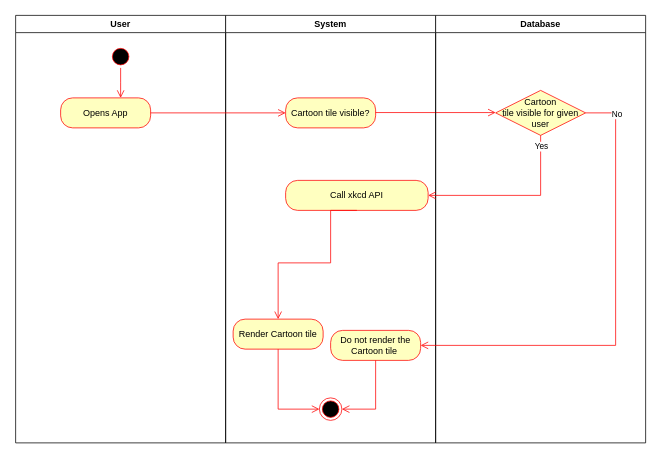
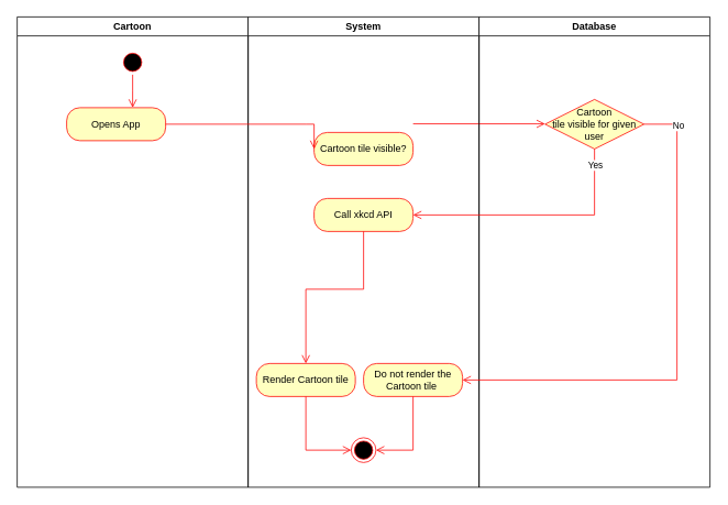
  <mxCell id="0" />
  <mxCell id="1" parent="0" />
- <mxCell id="2" value="User" style="swimlane;whiteSpace=wrap" vertex="1" parent="1"><mxGeometry x="20" y="20" width="280" height="570" as="geometry" /></mxCell>
+ <mxCell id="2" value="Cartoon" style="swimlane;whiteSpace=wrap" vertex="1" parent="1"><mxGeometry x="20" y="20" width="280" height="570" as="geometry" /></mxCell>
  <mxCell id="3" value="" style="ellipse;shape=startState;fillColor=#000000;strokeColor=#ff0000;" vertex="1" parent="2"><mxGeometry x="125" y="40" width="30" height="30" as="geometry" /></mxCell>
  <mxCell id="4" value="" style="edgeStyle=elbowEdgeStyle;elbow=horizontal;verticalAlign=bottom;endArrow=open;endSize=8;strokeColor=#FF0000;endFill=1;rounded=0" edge="1" parent="2" source="3"><mxGeometry x="125" y="40" as="geometry"><mxPoint x="140" y="110" as="targetPoint" /></mxGeometry></mxCell>
  <mxCell id="5" value="Opens App" style="rounded=1;whiteSpace=wrap;html=1;arcSize=40;fontColor=#000000;fillColor=#ffffc0;strokeColor=#ff0000;" vertex="1" parent="2"><mxGeometry x="60" y="110" width="120" height="40" as="geometry" /></mxCell>
  <mxCell id="6" value="System" style="swimlane;whiteSpace=wrap" vertex="1" parent="1"><mxGeometry x="300" y="20" width="280" height="570" as="geometry" /></mxCell>
  <mxCell id="7" value="" style="ellipse;shape=endState;fillColor=#000000;strokeColor=#ff0000" vertex="1" parent="6"><mxGeometry x="125" y="510" width="30" height="30" as="geometry" /></mxCell>
- <mxCell id="8" value="Cartoon tile visible?" style="rounded=1;whiteSpace=wrap;html=1;arcSize=40;fontColor=#000000;fillColor=#ffffc0;strokeColor=#ff0000;" vertex="1" parent="6"><mxGeometry x="80" y="110" width="120" height="40" as="geometry" /></mxCell>
+ <mxCell id="8" value="Cartoon tile visible?" style="rounded=1;whiteSpace=wrap;html=1;arcSize=40;fontColor=#000000;fillColor=#ffffc0;strokeColor=#ff0000;" vertex="1" parent="6"><mxGeometry x="80" y="140" width="120" height="40" as="geometry" /></mxCell>
  <mxCell id="9" value="" style="edgeStyle=orthogonalEdgeStyle;html=1;align=left;verticalAlign=top;endArrow=open;endSize=8;strokeColor=#ff0000;rounded=0;exitX=1;exitY=0.5;exitDx=0;exitDy=0;entryX=0;entryY=0.5;entryDx=0;entryDy=0;" edge="1" parent="6"><mxGeometry x="-0.75" y="-20" relative="1" as="geometry"><mxPoint x="360" y="129.58" as="targetPoint" /><mxPoint x="200" y="129.58" as="sourcePoint" /><Array as="points"><mxPoint x="350" y="129.58" /><mxPoint x="350" y="129.58" /></Array><mxPoint as="offset" /></mxGeometry></mxCell>
- <mxCell id="10" value="Call xkcd API" style="rounded=1;whiteSpace=wrap;html=1;arcSize=40;fontColor=#000000;fillColor=#ffffc0;strokeColor=#ff0000;" vertex="1" parent="6"><mxGeometry x="80" y="220" width="190" height="40" as="geometry" /></mxCell>
+ <mxCell id="10" value="Call xkcd API" style="rounded=1;whiteSpace=wrap;html=1;arcSize=40;fontColor=#000000;fillColor=#ffffc0;strokeColor=#ff0000;" vertex="1" parent="6"><mxGeometry x="80" y="220" width="120" height="40" as="geometry" /></mxCell>
  <mxCell id="11" value="Do not render the Cartoon tile&amp;nbsp;&lt;span style=&quot;color: rgba(0 , 0 , 0 , 0) ; font-family: monospace ; font-size: 0px&quot;&gt;%3CmxGraphModel%3E%3Croot%3E%3CmxCell%20id%3D%220%22%2F%3E%3CmxCell%20id%3D%221%22%20parent%3D%220%22%2F%3E%3CmxCell%20id%3D%222%22%20value%3D%22Call%20NASA%20API%22%20style%3D%22rounded%3D1%3BwhiteSpace%3Dwrap%3Bhtml%3D1%3BarcSize%3D40%3BfontColor%3D%23000000%3BfillColor%3D%23ffffc0%3BstrokeColor%3D%23ff0000%3B%22%20vertex%3D%221%22%20parent%3D%221%22%3E%3CmxGeometry%20x%3D%22490%22%20y%3D%22280%22%20width%3D%22120%22%20height%3D%2240%22%20as%3D%22geometry%22%2F%3E%3C%2FmxCell%3E%3C%2Froot%3E%3C%2FmxGraphModel%3E t&lt;/span&gt;" style="rounded=1;whiteSpace=wrap;html=1;arcSize=40;fontColor=#000000;fillColor=#ffffc0;strokeColor=#ff0000;" vertex="1" parent="6"><mxGeometry x="140" y="420" width="120" height="40" as="geometry" /></mxCell>
  <mxCell id="12" value="" style="edgeStyle=orthogonalEdgeStyle;html=1;align=left;verticalAlign=top;endArrow=open;endSize=8;strokeColor=#ff0000;rounded=0;exitX=0.5;exitY=1;exitDx=0;exitDy=0;entryX=1;entryY=0.5;entryDx=0;entryDy=0;" edge="1" parent="6" source="11" target="7"><mxGeometry x="-0.75" y="-20" relative="1" as="geometry"><mxPoint x="360" y="490" as="targetPoint" /><mxPoint x="200" y="490" as="sourcePoint" /><Array as="points"><mxPoint x="200" y="525" /></Array><mxPoint as="offset" /></mxGeometry></mxCell>
- <mxCell id="13" value="Render Cartoon tile" style="rounded=1;whiteSpace=wrap;html=1;arcSize=40;fontColor=#000000;fillColor=#ffffc0;strokeColor=#ff0000;" vertex="1" parent="6"><mxGeometry x="10" y="405" width="120" height="40" as="geometry" /></mxCell>
+ <mxCell id="13" value="Render Cartoon tile" style="rounded=1;whiteSpace=wrap;html=1;arcSize=40;fontColor=#000000;fillColor=#ffffc0;strokeColor=#ff0000;" vertex="1" parent="6"><mxGeometry x="10" y="420" width="120" height="40" as="geometry" /></mxCell>
  <mxCell id="14" value="" style="edgeStyle=orthogonalEdgeStyle;html=1;align=left;verticalAlign=top;endArrow=open;endSize=8;strokeColor=#ff0000;rounded=0;exitX=0.5;exitY=1;exitDx=0;exitDy=0;entryX=0.5;entryY=0;entryDx=0;entryDy=0;" edge="1" parent="6" source="10" target="13"><mxGeometry x="-0.75" y="-20" relative="1" as="geometry"><mxPoint x="200" y="330" as="targetPoint" /><mxPoint x="40" y="330" as="sourcePoint" /><Array as="points"><mxPoint x="140" y="330" /><mxPoint x="70" y="330" /></Array><mxPoint as="offset" /></mxGeometry></mxCell>
  <mxCell id="15" value="" style="edgeStyle=orthogonalEdgeStyle;html=1;align=left;verticalAlign=top;endArrow=open;endSize=8;strokeColor=#ff0000;rounded=0;exitX=0.5;exitY=1;exitDx=0;exitDy=0;entryX=0;entryY=0.5;entryDx=0;entryDy=0;" edge="1" parent="6" source="13" target="7"><mxGeometry x="-0.75" y="-20" relative="1" as="geometry"><mxPoint x="80" y="490" as="targetPoint" /><mxPoint x="-80" y="490" as="sourcePoint" /><Array as="points"><mxPoint x="70" y="525" /></Array><mxPoint as="offset" /></mxGeometry></mxCell>
  <mxCell id="16" value="Database" style="swimlane;whiteSpace=wrap;startSize=23;" vertex="1" parent="1"><mxGeometry x="580" y="20" width="280" height="570" as="geometry" /></mxCell>
  <mxCell id="17" value="Cartoon&lt;br&gt;tile visible for given user" style="rhombus;whiteSpace=wrap;html=1;fillColor=#ffffc0;strokeColor=#ff0000;" vertex="1" parent="16"><mxGeometry x="80" y="100" width="120" height="60" as="geometry" /></mxCell>
  <mxCell id="18" value="" style="edgeStyle=orthogonalEdgeStyle;html=1;align=left;verticalAlign=top;endArrow=open;endSize=8;strokeColor=#ff0000;rounded=0;exitX=1;exitY=0.5;exitDx=0;exitDy=0;entryX=0;entryY=0.5;entryDx=0;entryDy=0;" edge="1" parent="1" source="5" target="8"><mxGeometry x="-0.75" y="-20" relative="1" as="geometry"><mxPoint x="660" y="320" as="targetPoint" /><mxPoint x="700" y="200" as="sourcePoint" /><Array as="points"><mxPoint x="370" y="150" /><mxPoint x="370" y="150" /></Array><mxPoint as="offset" /></mxGeometry></mxCell>
  <mxCell id="19" value="" style="edgeStyle=orthogonalEdgeStyle;html=1;align=left;verticalAlign=top;endArrow=open;endSize=8;strokeColor=#ff0000;rounded=0;exitX=1;exitY=0.5;exitDx=0;exitDy=0;entryX=1;entryY=0.5;entryDx=0;entryDy=0;" edge="1" parent="1" target="11"><mxGeometry x="-0.75" y="-20" relative="1" as="geometry"><mxPoint x="940" y="150" as="targetPoint" /><mxPoint x="780" y="150" as="sourcePoint" /><Array as="points"><mxPoint x="820" y="150" /><mxPoint x="820" y="460" /></Array><mxPoint as="offset" /></mxGeometry></mxCell>
  <mxCell id="20" value="No" style="edgeLabel;html=1;align=center;verticalAlign=middle;resizable=0;points=[];" vertex="1" connectable="0" parent="19"><mxGeometry x="-0.864" y="1" relative="1" as="geometry"><mxPoint as="offset" /></mxGeometry></mxCell>
  <mxCell id="21" value="" style="edgeStyle=orthogonalEdgeStyle;html=1;align=left;verticalAlign=top;endArrow=open;endSize=8;strokeColor=#ff0000;rounded=0;exitX=0.5;exitY=1;exitDx=0;exitDy=0;entryX=1;entryY=0.5;entryDx=0;entryDy=0;" edge="1" parent="1" source="17" target="10"><mxGeometry x="-0.75" y="-20" relative="1" as="geometry"><mxPoint x="730" y="390" as="targetPoint" /><mxPoint x="650" y="250" as="sourcePoint" /><Array as="points"><mxPoint x="720" y="260" /></Array><mxPoint as="offset" /></mxGeometry></mxCell>
  <mxCell id="22" value="Yes" style="edgeLabel;html=1;align=center;verticalAlign=middle;resizable=0;points=[];" vertex="1" connectable="0" parent="21"><mxGeometry x="-0.876" relative="1" as="geometry"><mxPoint as="offset" /></mxGeometry></mxCell>
